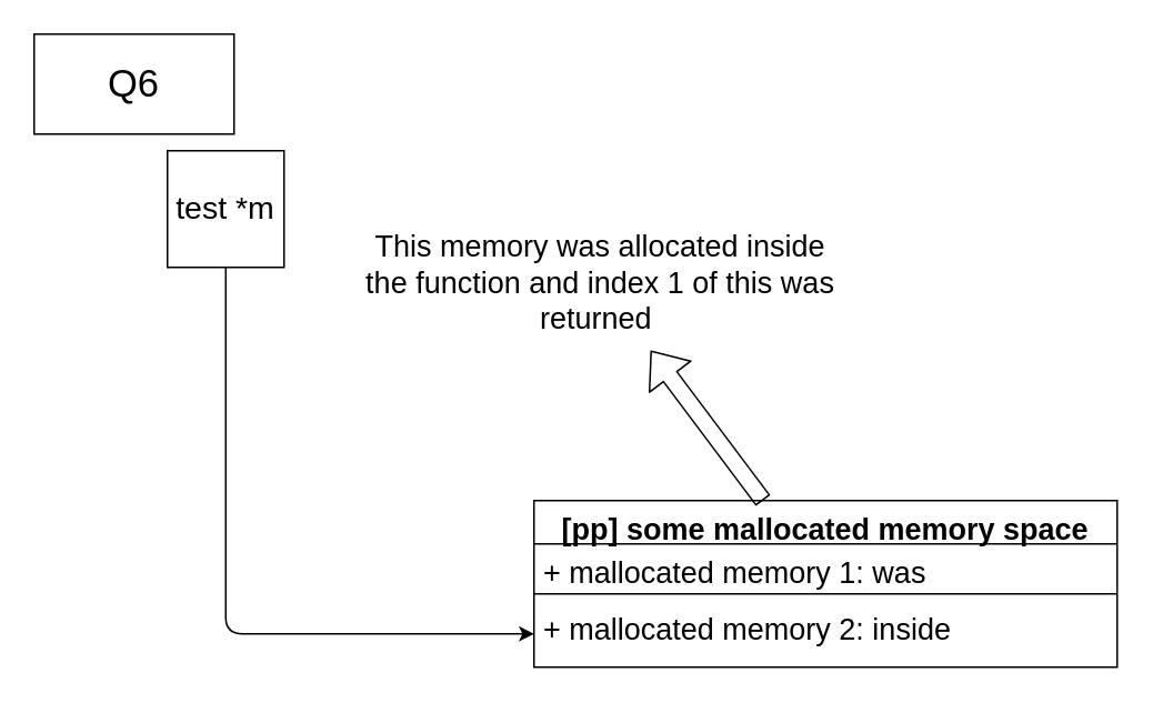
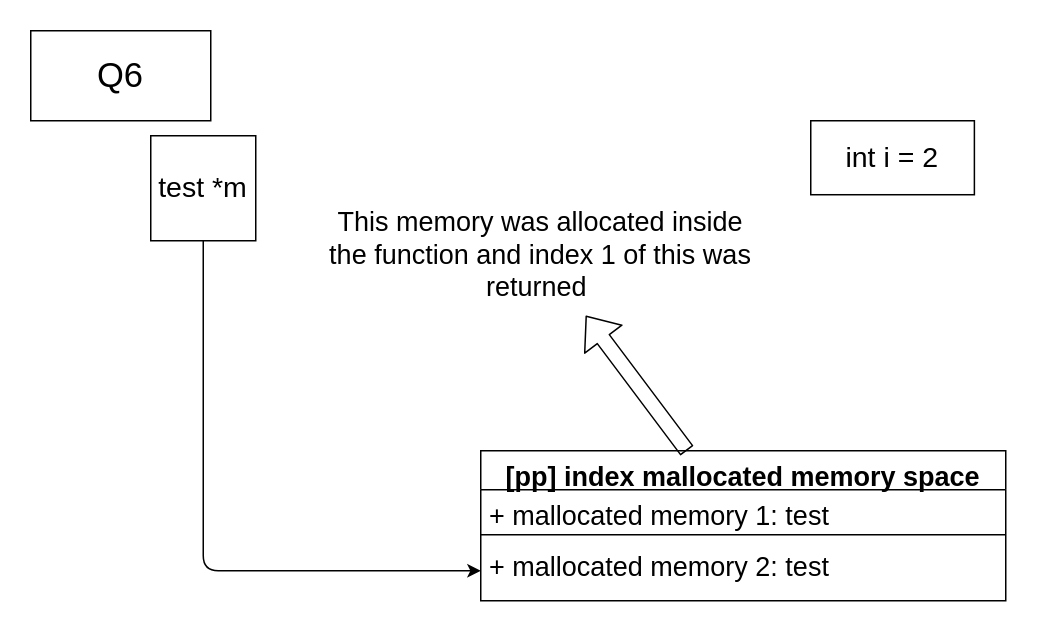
  <mxCell id="0" />
  <mxCell id="1" parent="0" />
  <mxCell id="2" value="test *m" style="rounded=0;whiteSpace=wrap;html=1;fontSize=19;" parent="1" vertex="1"><mxGeometry x="100" y="90" width="70" height="70" as="geometry" /></mxCell>
- <mxCell id="4" value="[pp] some mallocated memory space" style="swimlane;fontStyle=1;align=center;verticalAlign=top;childLayout=stackLayout;horizontal=1;startSize=26;horizontalStack=0;resizeParent=1;resizeParentMax=0;resizeLast=0;collapsible=1;marginBottom=0;fontSize=18;" parent="1" vertex="1"><mxGeometry x="320" y="300" width="350" height="100" as="geometry" /></mxCell>
- <mxCell id="5" value="+ mallocated memory 1: was" style="text;strokeColor=none;fillColor=none;align=left;verticalAlign=top;spacingLeft=4;spacingRight=4;overflow=hidden;rotatable=0;points=[[0,0.5],[1,0.5]];portConstraint=eastwest;fontSize=18;" parent="4" vertex="1"><mxGeometry y="26" width="350" height="26" as="geometry" /></mxCell>
+ <mxCell id="3" value="int i = 2" style="rounded=0;whiteSpace=wrap;html=1;fontSize=19;" parent="1" vertex="1"><mxGeometry x="540" y="80" width="109.091" height="49.322" as="geometry" /></mxCell>
+ <mxCell id="4" value="[pp] index mallocated memory space" style="swimlane;fontStyle=1;align=center;verticalAlign=top;childLayout=stackLayout;horizontal=1;startSize=26;horizontalStack=0;resizeParent=1;resizeParentMax=0;resizeLast=0;collapsible=1;marginBottom=0;fontSize=18;" parent="1" vertex="1"><mxGeometry x="320" y="300" width="350" height="100" as="geometry" /></mxCell>
+ <mxCell id="5" value="+ mallocated memory 1: test" style="text;strokeColor=none;fillColor=none;align=left;verticalAlign=top;spacingLeft=4;spacingRight=4;overflow=hidden;rotatable=0;points=[[0,0.5],[1,0.5]];portConstraint=eastwest;fontSize=18;" parent="4" vertex="1"><mxGeometry y="26" width="350" height="26" as="geometry" /></mxCell>
  <mxCell id="6" value="" style="line;strokeWidth=1;fillColor=none;align=left;verticalAlign=middle;spacingTop=-1;spacingLeft=3;spacingRight=3;rotatable=0;labelPosition=right;points=[];portConstraint=eastwest;strokeColor=inherit;fontSize=18;" parent="4" vertex="1"><mxGeometry y="52" width="350" height="8" as="geometry" /></mxCell>
- <mxCell id="7" value="+ mallocated memory 2: inside" style="text;strokeColor=none;fillColor=none;align=left;verticalAlign=top;spacingLeft=4;spacingRight=4;overflow=hidden;rotatable=0;points=[[0,0.5],[1,0.5]];portConstraint=eastwest;fontSize=18;" parent="4" vertex="1"><mxGeometry y="60" width="350" height="40" as="geometry" /></mxCell>
+ <mxCell id="7" value="+ mallocated memory 2: test" style="text;strokeColor=none;fillColor=none;align=left;verticalAlign=top;spacingLeft=4;spacingRight=4;overflow=hidden;rotatable=0;points=[[0,0.5],[1,0.5]];portConstraint=eastwest;fontSize=18;" parent="4" vertex="1"><mxGeometry y="60" width="350" height="40" as="geometry" /></mxCell>
  <mxCell id="8" value="" style="endArrow=classic;html=1;fontSize=18;entryX=0;entryY=0.5;entryDx=0;entryDy=0;exitX=0.5;exitY=1;exitDx=0;exitDy=0;edgeStyle=orthogonalEdgeStyle;" parent="1" source="2" target="7" edge="1"><mxGeometry width="50" height="50" relative="1" as="geometry"><mxPoint x="160" y="210" as="sourcePoint" /><mxPoint x="210" y="160" as="targetPoint" /></mxGeometry></mxCell>
  <mxCell id="9" value="" style="shape=flexArrow;endArrow=classic;html=1;fontSize=18;" parent="1" source="4" target="10" edge="1"><mxGeometry width="50" height="50" relative="1" as="geometry"><mxPoint x="355" y="270" as="sourcePoint" /><mxPoint x="405" y="220" as="targetPoint" /></mxGeometry></mxCell>
  <mxCell id="10" value="This memory was allocated inside the function and index 1 of this was returned&amp;nbsp;" style="text;html=1;strokeColor=none;fillColor=none;align=center;verticalAlign=middle;whiteSpace=wrap;rounded=0;fontSize=18;" parent="1" vertex="1"><mxGeometry x="210" y="130" width="300" height="80" as="geometry" /></mxCell>
  <mxCell id="11" value="&lt;font style=&quot;font-size: 23px;&quot;&gt;Q6&lt;/font&gt;" style="rounded=0;whiteSpace=wrap;html=1;" vertex="1" parent="1"><mxGeometry x="20" y="20" width="120" height="60" as="geometry" /></mxCell>
